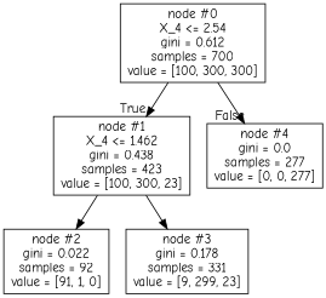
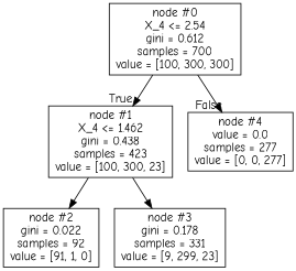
  digraph {
    fontname="Comic Neue"
    node [shape=box fontname="Comic Neue"]
    edge [fontname="Comic Neue"]
    n1 [label="node #0\nX_4 <= 2.54\ngini = 0.612\nsamples = 700\nvalue = [100, 300, 300]"]
    n2 [label="node #1\nX_4 <= 1.462\ngini = 0.438\nsamples = 423\nvalue = [100, 300, 23]"]
-   n3 [label="node #4\ngini = 0.0\nsamples = 277\nvalue = [0, 0, 277]"]
+   n3 [label="node #4\nvalue = 0.0\nsamples = 277\nvalue = [0, 0, 277]"]
    n4 [label="node #2\ngini = 0.022\nsamples = 92\nvalue = [91, 1, 0]"]
    n5 [label="node #3\ngini = 0.178\nsamples = 331\nvalue = [9, 299, 23]"]
    n1 -> n2 [headlabel=True labelangle=45 labeldistance=2.5]
    n1 -> n3 [headlabel=False labelangle=-45 labeldistance=2.5]
    n2 -> n4
    n2 -> n5
  }
